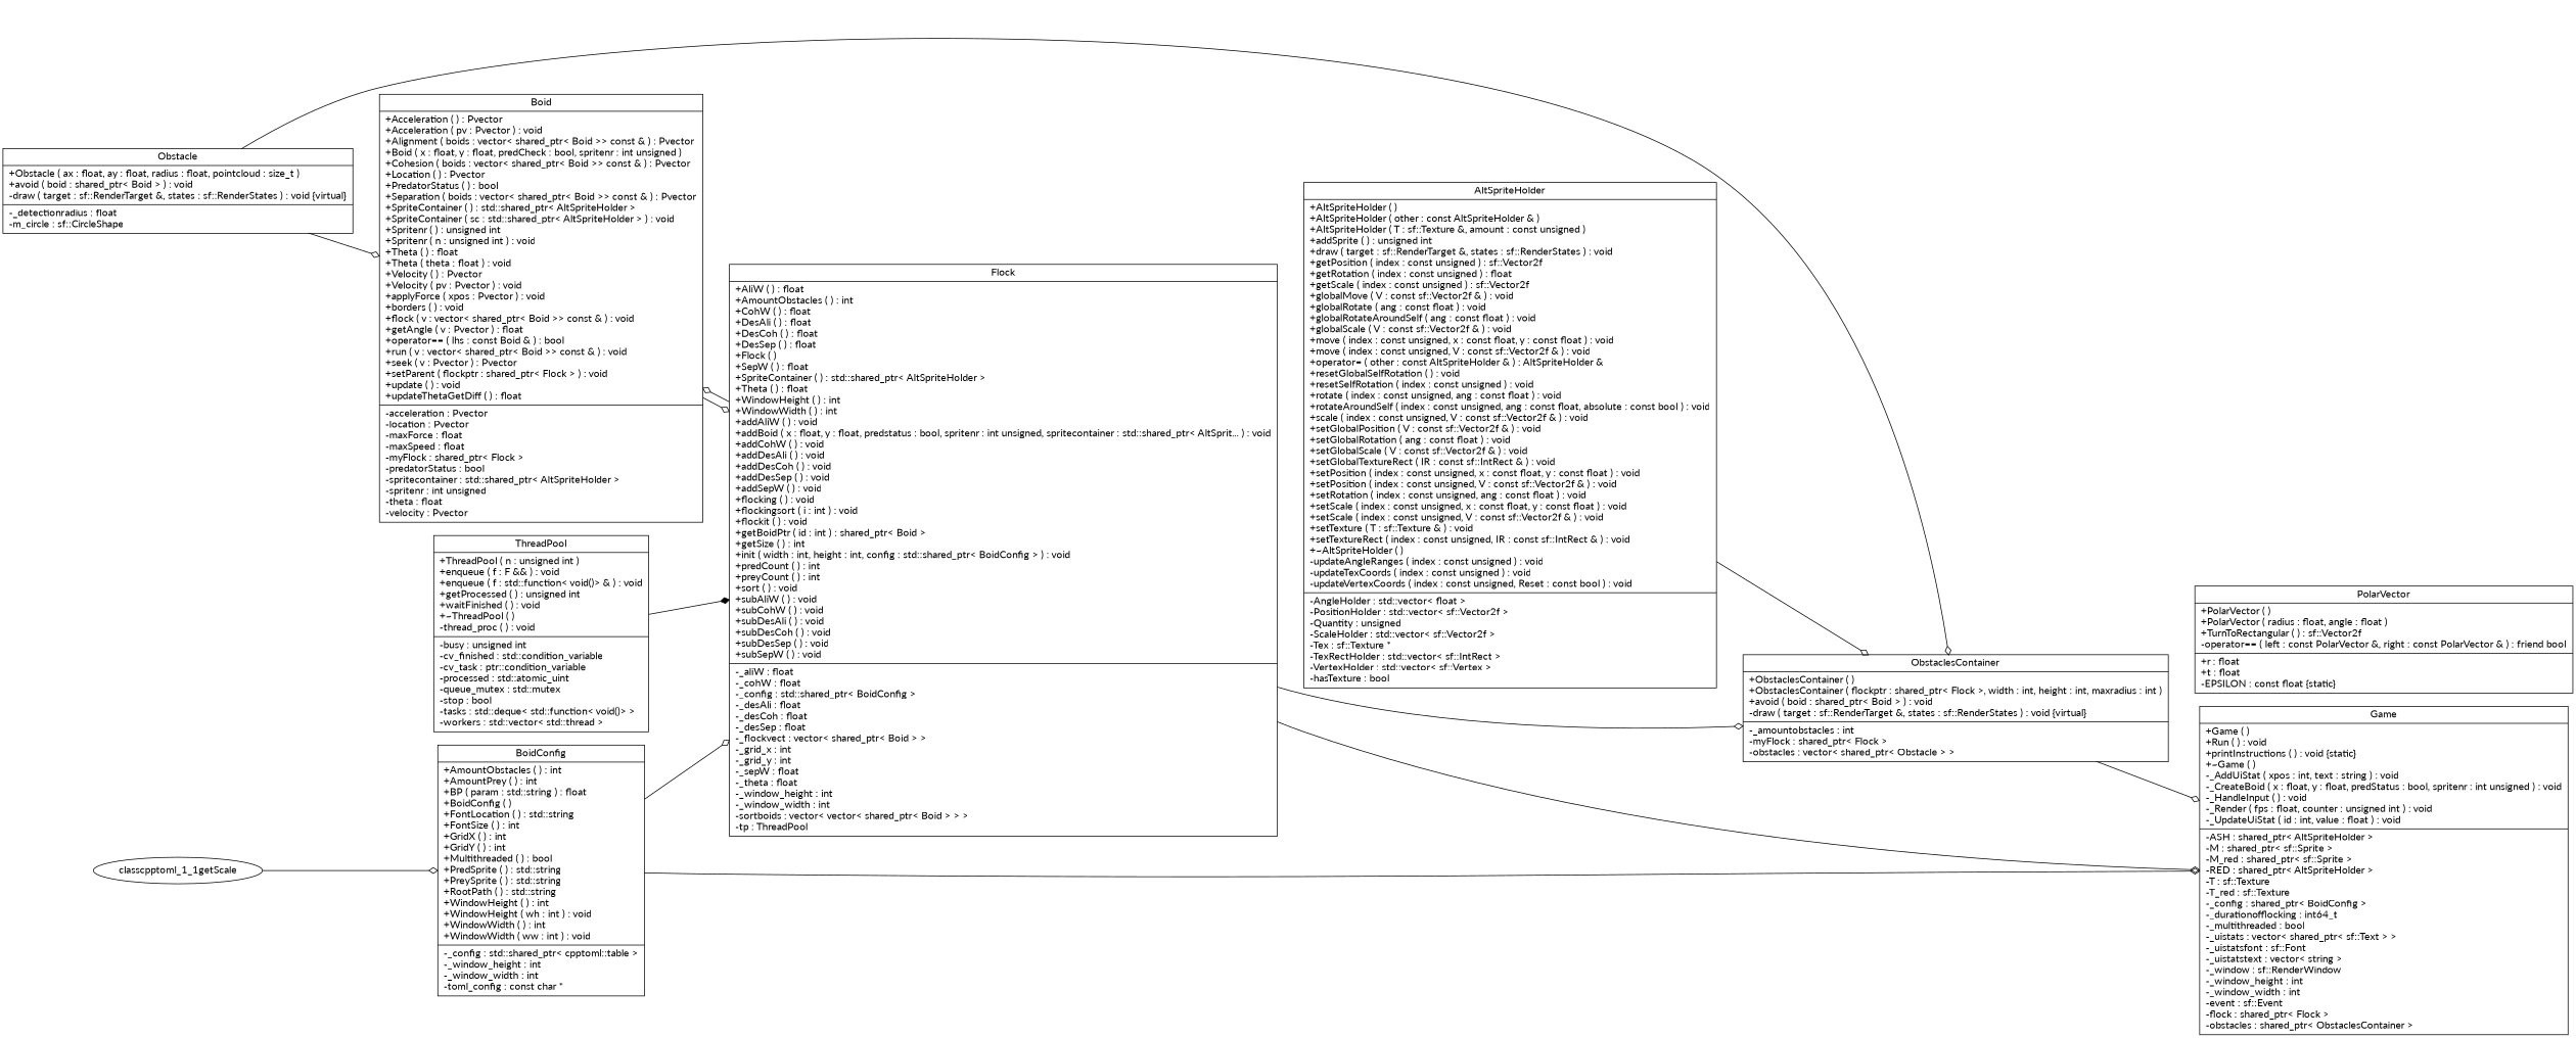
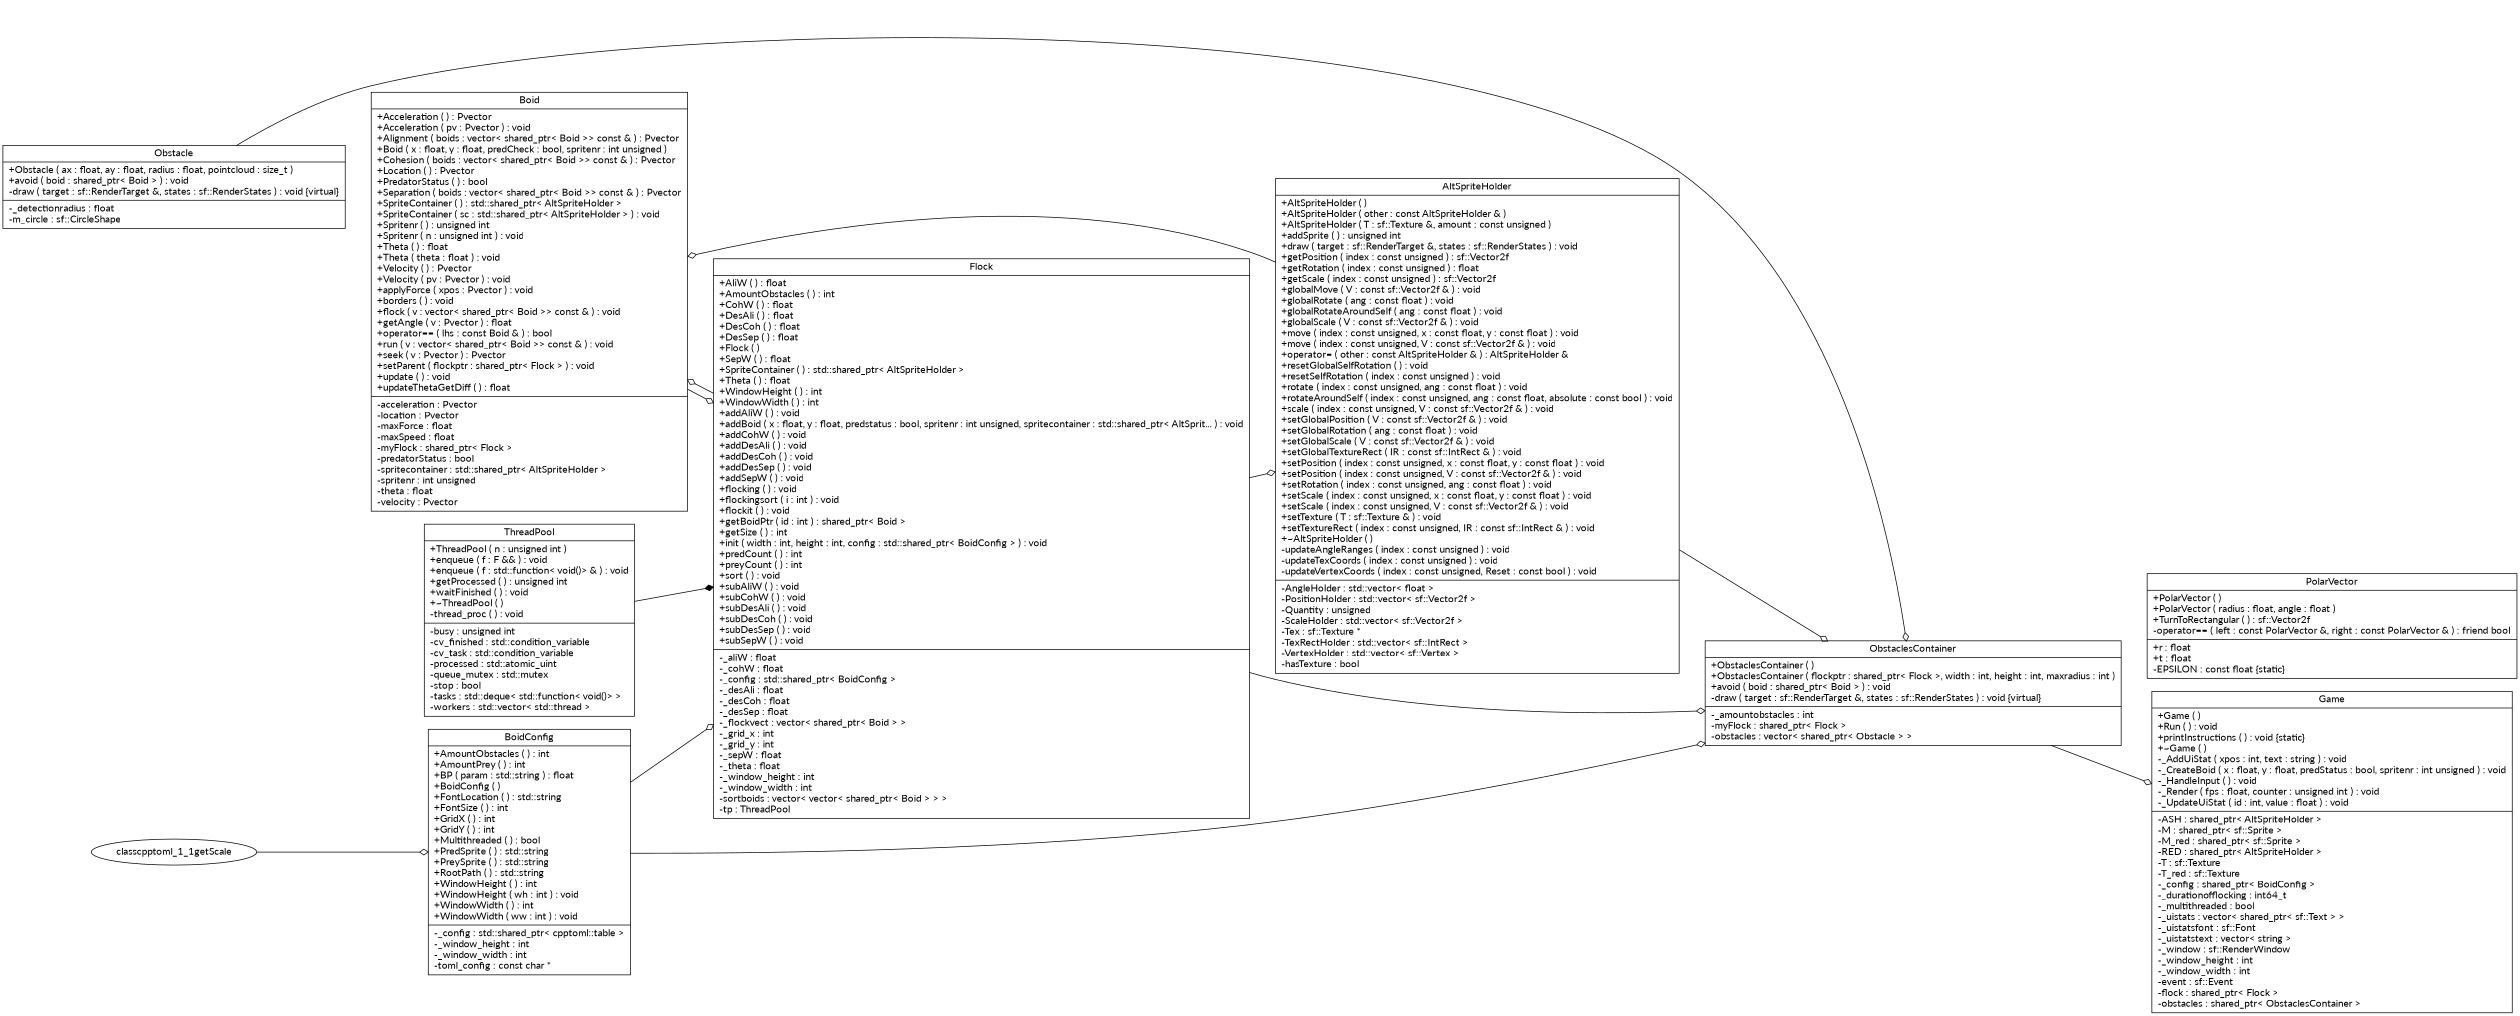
  digraph {
    fontname=Lato
    rankdir=RL
    node [fontname=Lato shape=record]
    edge [arrowtail=odiamond dir=back fontname=Lato]
    n1 [label="AltSpriteHolder\n|+AltSpriteHolder (  )\l+AltSpriteHolder ( other : const AltSpriteHolder & )\l+AltSpriteHolder ( T : sf::Texture &, amount : const unsigned )\l+addSprite (  ) : unsigned int\l+draw ( target : sf::RenderTarget &, states : sf::RenderStates ) : void\l+getPosition ( index : const unsigned ) : sf::Vector2f\l+getRotation ( index : const unsigned ) : float\l+getScale ( index : const unsigned ) : sf::Vector2f\l+globalMove ( V : const sf::Vector2f & ) : void\l+globalRotate ( ang : const float ) : void\l+globalRotateAroundSelf ( ang : const float ) : void\l+globalScale ( V : const sf::Vector2f & ) : void\l+move ( index : const unsigned, x : const float, y : const float ) : void\l+move ( index : const unsigned, V : const sf::Vector2f & ) : void\l+operator= ( other : const AltSpriteHolder & ) : AltSpriteHolder &\l+resetGlobalSelfRotation (  ) : void\l+resetSelfRotation ( index : const unsigned ) : void\l+rotate ( index : const unsigned, ang : const float ) : void\l+rotateAroundSelf ( index : const unsigned, ang : const float, absolute : const bool ) : void\l+scale ( index : const unsigned, V : const sf::Vector2f & ) : void\l+setGlobalPosition ( V : const sf::Vector2f & ) : void\l+setGlobalRotation ( ang : const float ) : void\l+setGlobalScale ( V : const sf::Vector2f & ) : void\l+setGlobalTextureRect ( IR : const sf::IntRect & ) : void\l+setPosition ( index : const unsigned, x : const float, y : const float ) : void\l+setPosition ( index : const unsigned, V : const sf::Vector2f & ) : void\l+setRotation ( index : const unsigned, ang : const float ) : void\l+setScale ( index : const unsigned, x : const float, y : const float ) : void\l+setScale ( index : const unsigned, V : const sf::Vector2f & ) : void\l+setTexture ( T : sf::Texture & ) : void\l+setTextureRect ( index : const unsigned, IR : const sf::IntRect & ) : void\l+~AltSpriteHolder (  )\l-updateAngleRanges ( index : const unsigned ) : void\l-updateTexCoords ( index : const unsigned ) : void\l-updateVertexCoords ( index : const unsigned, Reset : const bool ) : void\l|-AngleHolder : std::vector\< float \>\l-PositionHolder : std::vector\< sf::Vector2f \>\l-Quantity : unsigned\l-ScaleHolder : std::vector\< sf::Vector2f \>\l-Tex : sf::Texture *\l-TexRectHolder : std::vector\< sf::IntRect \>\l-VertexHolder : std::vector\< sf::Vertex \>\l-hasTexture : bool\l"]
    n2 [label="Boid\n|+Acceleration (  ) : Pvector\l+Acceleration ( pv : Pvector ) : void\l+Alignment ( boids : vector\< shared_ptr\< Boid \>\> const & ) : Pvector\l+Boid ( x : float, y : float, predCheck : bool, spritenr : int unsigned )\l+Cohesion ( boids : vector\< shared_ptr\< Boid \>\> const & ) : Pvector\l+Location (  ) : Pvector\l+PredatorStatus (  ) : bool\l+Separation ( boids : vector\< shared_ptr\< Boid \>\> const & ) : Pvector\l+SpriteContainer (  ) : std::shared_ptr\< AltSpriteHolder \>\l+SpriteContainer ( sc : std::shared_ptr\< AltSpriteHolder \> ) : void\l+Spritenr (  ) : unsigned int\l+Spritenr ( n : unsigned int ) : void\l+Theta (  ) : float\l+Theta ( theta : float ) : void\l+Velocity (  ) : Pvector\l+Velocity ( pv : Pvector ) : void\l+applyForce ( xpos : Pvector ) : void\l+borders (  ) : void\l+flock ( v : vector\< shared_ptr\< Boid \>\> const & ) : void\l+getAngle ( v : Pvector ) : float\l+operator== ( lhs : const Boid & ) : bool\l+run ( v : vector\< shared_ptr\< Boid \>\> const & ) : void\l+seek ( v : Pvector ) : Pvector\l+setParent ( flockptr : shared_ptr\< Flock \> ) : void\l+update (  ) : void\l+updateThetaGetDiff (  ) : float\l|-acceleration : Pvector\l-location : Pvector\l-maxForce : float\l-maxSpeed : float\l-myFlock : shared_ptr\< Flock \>\l-predatorStatus : bool\l-spritecontainer : std::shared_ptr\< AltSpriteHolder \>\l-spritenr : int unsigned\l-theta : float\l-velocity : Pvector\l"]
    n3 [label="Flock\n|+AliW (  ) : float\l+AmountObstacles (  ) : int\l+CohW (  ) : float\l+DesAli (  ) : float\l+DesCoh (  ) : float\l+DesSep (  ) : float\l+Flock (  )\l+SepW (  ) : float\l+SpriteContainer (  ) : std::shared_ptr\< AltSpriteHolder \>\l+Theta (  ) : float\l+WindowHeight (  ) : int\l+WindowWidth (  ) : int\l+addAliW (  ) : void\l+addBoid ( x : float, y : float, predstatus : bool, spritenr : int unsigned, spritecontainer : std::shared_ptr\< AltSprit... ) : void\l+addCohW (  ) : void\l+addDesAli (  ) : void\l+addDesCoh (  ) : void\l+addDesSep (  ) : void\l+addSepW (  ) : void\l+flocking (  ) : void\l+flockingsort ( i : int ) : void\l+flockit (  ) : void\l+getBoidPtr ( id : int ) : shared_ptr\< Boid \>\l+getSize (  ) : int\l+init ( width : int, height : int, config : std::shared_ptr\< BoidConfig \> ) : void\l+predCount (  ) : int\l+preyCount (  ) : int\l+sort (  ) : void\l+subAliW (  ) : void\l+subCohW (  ) : void\l+subDesAli (  ) : void\l+subDesCoh (  ) : void\l+subDesSep (  ) : void\l+subSepW (  ) : void\l|-_aliW : float\l-_cohW : float\l-_config : std::shared_ptr\< BoidConfig \>\l-_desAli : float\l-_desCoh : float\l-_desSep : float\l-_flockvect : vector\< shared_ptr\< Boid \> \>\l-_grid_x : int\l-_grid_y : int\l-_sepW : float\l-_theta : float\l-_window_height : int\l-_window_width : int\l-sortboids : vector\< vector\< shared_ptr\< Boid \> \> \>\l-tp : ThreadPool\l"]
    n4 [label="BoidConfig\n|+AmountObstacles (  ) : int\l+AmountPrey (  ) : int\l+BP ( param : std::string ) : float\l+BoidConfig (  )\l+FontLocation (  ) : std::string\l+FontSize (  ) : int\l+GridX (  ) : int\l+GridY (  ) : int\l+Multithreaded (  ) : bool\l+PredSprite (  ) : std::string\l+PreySprite (  ) : std::string\l+RootPath (  ) : std::string\l+WindowHeight (  ) : int\l+WindowHeight ( wh : int ) : void\l+WindowWidth (  ) : int\l+WindowWidth ( ww : int ) : void\l|-_config : std::shared_ptr\< cpptoml::table \>\l-_window_height : int\l-_window_width : int\l-toml_config : const char *\l"]
-   n5 [label="ThreadPool\n|+ThreadPool ( n : unsigned int )\l+enqueue ( f : F && ) : void\l+enqueue ( f : std::function\< void()\> & ) : void\l+getProcessed (  ) : unsigned int\l+waitFinished (  ) : void\l+~ThreadPool (  )\l-thread_proc (  ) : void\l|-busy : unsigned int\l-cv_finished : std::condition_variable\l-cv_task : ptr::condition_variable\l-processed : std::atomic_uint\l-queue_mutex : std::mutex\l-stop : bool\l-tasks : std::deque\< std::function\< void()\> \>\l-workers : std::vector\< std::thread \>\l"]
+   n5 [label="ThreadPool\n|+ThreadPool ( n : unsigned int )\l+enqueue ( f : F && ) : void\l+enqueue ( f : std::function\< void()\> & ) : void\l+getProcessed (  ) : unsigned int\l+waitFinished (  ) : void\l+~ThreadPool (  )\l-thread_proc (  ) : void\l|-busy : unsigned int\l-cv_finished : std::condition_variable\l-cv_task : std::condition_variable\l-processed : std::atomic_uint\l-queue_mutex : std::mutex\l-stop : bool\l-tasks : std::deque\< std::function\< void()\> \>\l-workers : std::vector\< std::thread \>\l"]
    n6 [label=classcpptoml_1_1getScale shape=""]
    n7 [label="Game\n|+Game (  )\l+Run (  ) : void\l+printInstructions (  ) : void \{static\}\l+~Game (  )\l-_AddUiStat ( xpos : int, text : string ) : void\l-_CreateBoid ( x : float, y : float, predStatus : bool, spritenr : int unsigned ) : void\l-_HandleInput (  ) : void\l-_Render ( fps : float, counter : unsigned int ) : void\l-_UpdateUiStat ( id : int, value : float ) : void\l|-ASH : shared_ptr\< AltSpriteHolder \>\l-M : shared_ptr\< sf::Sprite \>\l-M_red : shared_ptr\< sf::Sprite \>\l-RED : shared_ptr\< AltSpriteHolder \>\l-T : sf::Texture\l-T_red : sf::Texture\l-_config : shared_ptr\< BoidConfig \>\l-_durationofflocking : int64_t\l-_multithreaded : bool\l-_uistats : vector\< shared_ptr\< sf::Text \> \>\l-_uistatsfont : sf::Font\l-_uistatstext : vector\< string \>\l-_window : sf::RenderWindow\l-_window_height : int\l-_window_width : int\l-event : sf::Event\l-flock : shared_ptr\< Flock \>\l-obstacles : shared_ptr\< ObstaclesContainer \>\l"]
    n8 [label="ObstaclesContainer\n|+ObstaclesContainer (  )\l+ObstaclesContainer ( flockptr : shared_ptr\< Flock \>, width : int, height : int, maxradius : int )\l+avoid ( boid : shared_ptr\< Boid \> ) : void\l-draw ( target : sf::RenderTarget &, states : sf::RenderStates ) : void \{virtual\}\l|-_amountobstacles : int\l-myFlock : shared_ptr\< Flock \>\l-obstacles : vector\< shared_ptr\< Obstacle \> \>\l"]
    n9 [label="Obstacle\n|+Obstacle ( ax : float, ay : float, radius : float, pointcloud : size_t )\l+avoid ( boid : shared_ptr\< Boid \> ) : void\l-draw ( target : sf::RenderTarget &, states : sf::RenderStates ) : void \{virtual\}\l|-_detectionradius : float\l-m_circle : sf::CircleShape\l"]
    n10 [label="PolarVector\n|+PolarVector (  )\l+PolarVector ( radius : float, angle : float )\l+TurnToRectangular (  ) : sf::Vector2f\l-operator== ( left : const PolarVector &, right : const PolarVector & ) : friend bool\l|+r : float\l+t : float\l-EPSILON : const float \{static\}\l"]
-   n2 -> n9
+   n2 -> n1
    n2 -> n3
    n3 -> n2
    n3 -> n4
    n3 -> n5 [arrowtail=diamond]
    n4 -> n6
-   n7 -> n3
-   n7 -> n4
+   n1 -> n3
+   n8 -> n4
    n7 -> n8
    n8 -> n1
    n8 -> n3
    n8 -> n9
  }
